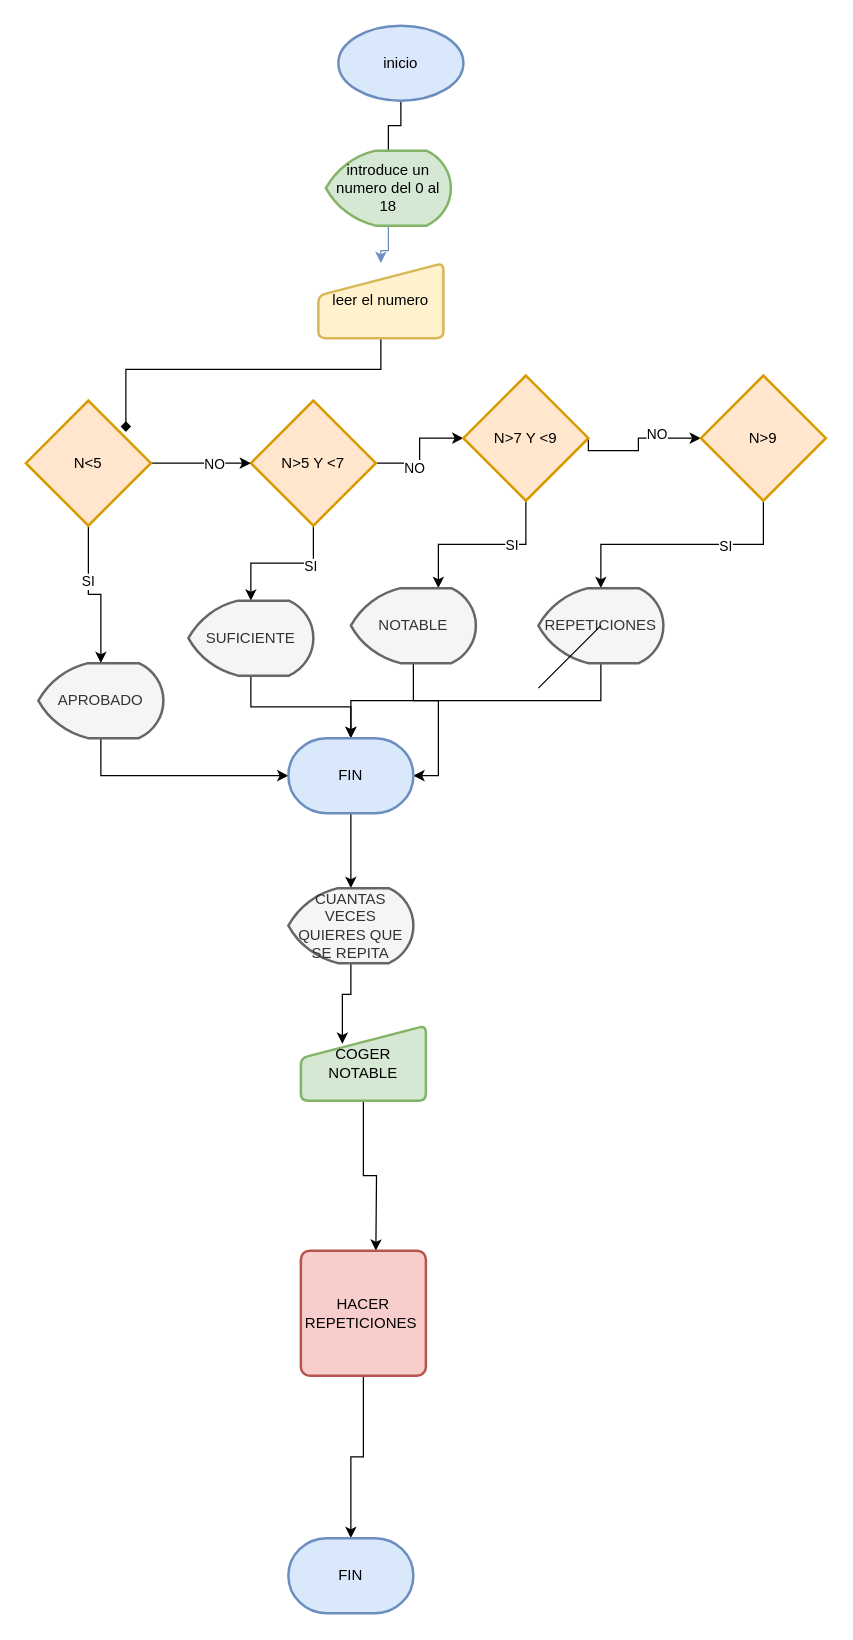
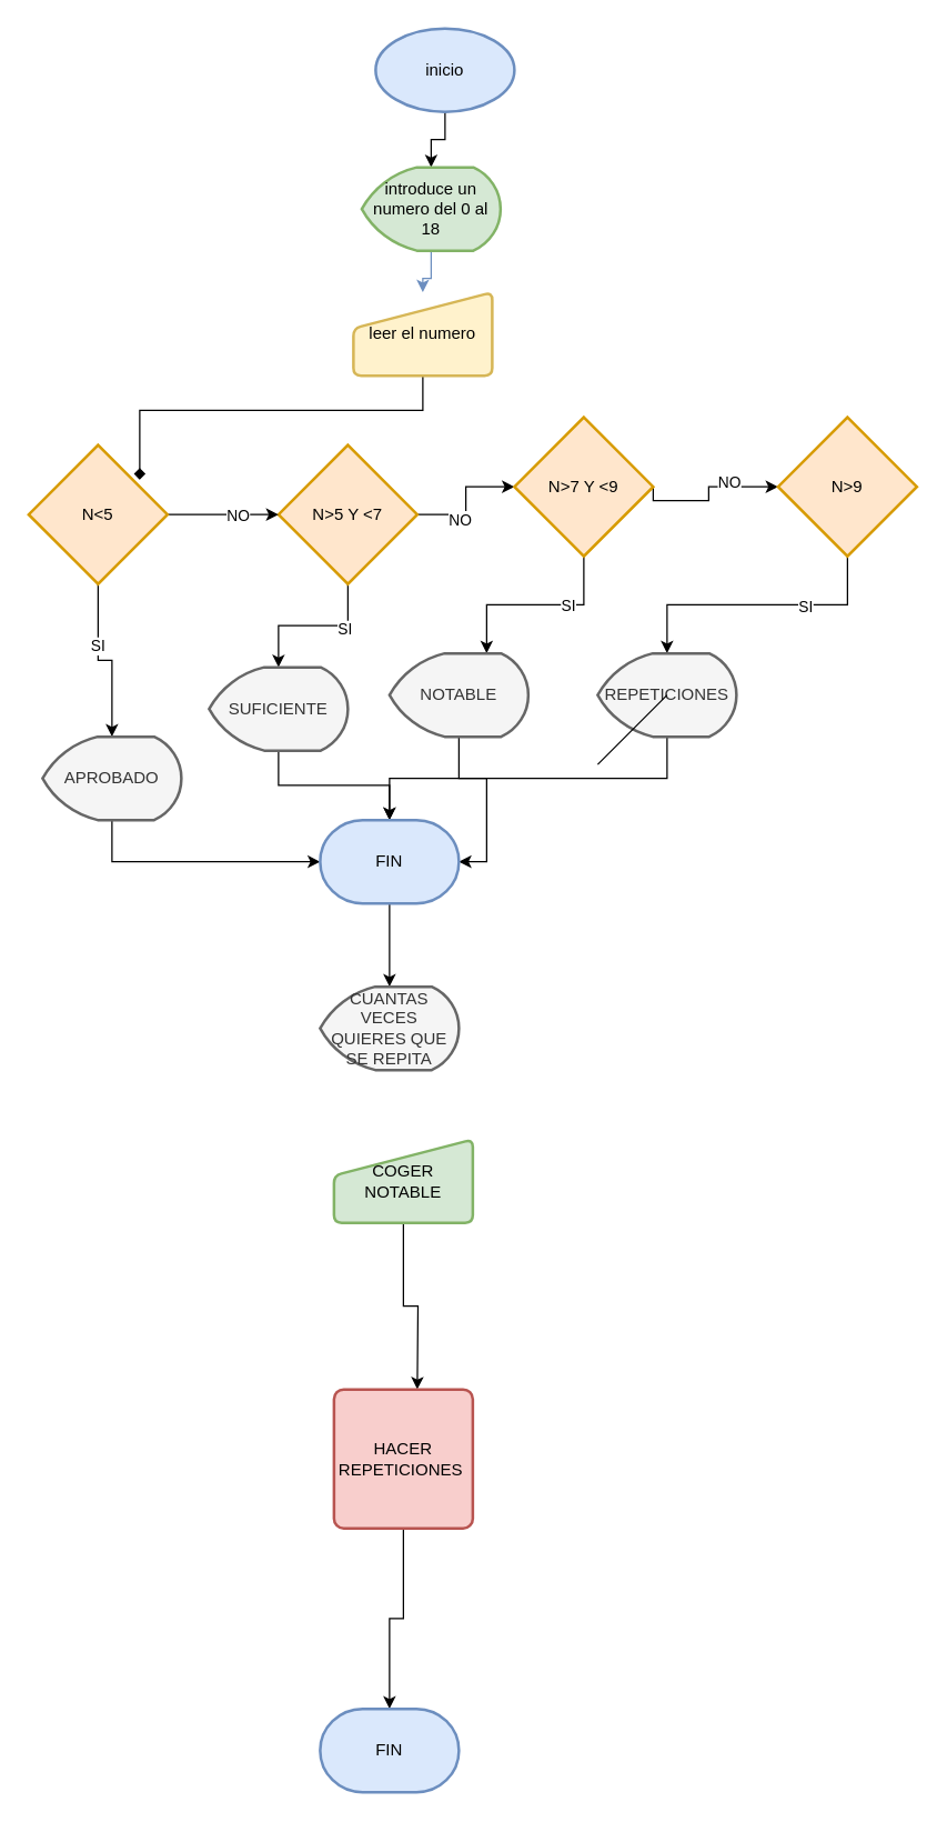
  <mxCell id="0" />
  <mxCell id="1" parent="0" />
- <mxCell id="2" style="edgeStyle=orthogonalEdgeStyle;rounded=0;orthogonalLoop=1;jettySize=auto;html=1;exitX=0.5;exitY=1;exitDx=0;exitDy=0;exitPerimeter=0;entryX=0.5;entryY=0;entryDx=0;entryDy=0;entryPerimeter=0;endArrow=none;" edge="1" parent="1" source="3" target="5"><mxGeometry relative="1" as="geometry" /></mxCell>
+ <mxCell id="2" style="edgeStyle=orthogonalEdgeStyle;rounded=0;orthogonalLoop=1;jettySize=auto;html=1;exitX=0.5;exitY=1;exitDx=0;exitDy=0;exitPerimeter=0;entryX=0.5;entryY=0;entryDx=0;entryDy=0;entryPerimeter=0;" edge="1" parent="1" source="3" target="5"><mxGeometry relative="1" as="geometry" /></mxCell>
  <mxCell id="3" value="&lt;font style=&quot;vertical-align: inherit;&quot;&gt;&lt;font style=&quot;vertical-align: inherit;&quot;&gt;inicio&lt;/font&gt;&lt;/font&gt;" style="strokeWidth=2;html=1;shape=mxgraph.flowchart.start_1;whiteSpace=wrap;fillColor=#dae8fc;strokeColor=#6c8ebf;" vertex="1" parent="1"><mxGeometry x="270" y="20" width="100" height="60" as="geometry" /></mxCell>
  <mxCell id="4" style="edgeStyle=orthogonalEdgeStyle;rounded=0;orthogonalLoop=1;jettySize=auto;html=1;exitX=0.5;exitY=1;exitDx=0;exitDy=0;exitPerimeter=0;fillColor=#dae8fc;strokeColor=#6c8ebf;" edge="1" parent="1" source="5" target="7"><mxGeometry relative="1" as="geometry" /></mxCell>
  <mxCell id="5" value="introduce un numero del 0 al 18" style="strokeWidth=2;html=1;shape=mxgraph.flowchart.display;whiteSpace=wrap;fillColor=#d5e8d4;strokeColor=#82b366;" vertex="1" parent="1"><mxGeometry x="260" y="120" width="100" height="60" as="geometry" /></mxCell>
  <mxCell id="6" style="edgeStyle=orthogonalEdgeStyle;rounded=0;orthogonalLoop=1;jettySize=auto;html=1;exitX=0.5;exitY=1;exitDx=0;exitDy=0;entryX=0.8;entryY=0.25;entryDx=0;entryDy=0;entryPerimeter=0;endArrow=diamond;" edge="1" parent="1" source="7" target="17"><mxGeometry relative="1" as="geometry" /></mxCell>
  <mxCell id="7" value="leer el numero" style="html=1;strokeWidth=2;shape=manualInput;whiteSpace=wrap;rounded=1;size=26;arcSize=11;fillColor=#fff2cc;strokeColor=#d6b656;" vertex="1" parent="1"><mxGeometry x="254" y="210" width="100" height="60" as="geometry" /></mxCell>
  <mxCell id="8" style="edgeStyle=orthogonalEdgeStyle;rounded=0;orthogonalLoop=1;jettySize=auto;html=1;exitX=1;exitY=0.5;exitDx=0;exitDy=0;exitPerimeter=0;" edge="1" parent="1" source="12" target="22"><mxGeometry relative="1" as="geometry" /></mxCell>
  <mxCell id="9" value="NO" style="edgeLabel;html=1;align=center;verticalAlign=middle;resizable=0;points=[];" vertex="1" connectable="0" parent="8"><mxGeometry x="-0.333" y="-3" relative="1" as="geometry"><mxPoint as="offset" /></mxGeometry></mxCell>
  <mxCell id="10" style="edgeStyle=orthogonalEdgeStyle;rounded=0;orthogonalLoop=1;jettySize=auto;html=1;exitX=0.5;exitY=1;exitDx=0;exitDy=0;exitPerimeter=0;entryX=0.5;entryY=0;entryDx=0;entryDy=0;entryPerimeter=0;" edge="1" parent="1" source="12" target="29"><mxGeometry relative="1" as="geometry" /></mxCell>
  <mxCell id="11" value="SI" style="edgeLabel;html=1;align=center;verticalAlign=middle;resizable=0;points=[];" vertex="1" connectable="0" parent="10"><mxGeometry x="-0.4" y="2" relative="1" as="geometry"><mxPoint as="offset" /></mxGeometry></mxCell>
  <mxCell id="12" value="N&amp;gt;5 Y &amp;lt;7" style="strokeWidth=2;html=1;shape=mxgraph.flowchart.decision;whiteSpace=wrap;fillColor=#ffe6cc;strokeColor=#d79b00;" vertex="1" parent="1"><mxGeometry x="200" y="320" width="100" height="100" as="geometry" /></mxCell>
  <mxCell id="13" style="edgeStyle=orthogonalEdgeStyle;rounded=0;orthogonalLoop=1;jettySize=auto;html=1;exitX=1;exitY=0.5;exitDx=0;exitDy=0;exitPerimeter=0;entryX=0;entryY=0.5;entryDx=0;entryDy=0;entryPerimeter=0;" edge="1" parent="1" source="17" target="12"><mxGeometry relative="1" as="geometry" /></mxCell>
  <mxCell id="14" value="NO" style="edgeLabel;html=1;align=center;verticalAlign=middle;resizable=0;points=[];" vertex="1" connectable="0" parent="13"><mxGeometry x="0.25" relative="1" as="geometry"><mxPoint as="offset" /></mxGeometry></mxCell>
  <mxCell id="15" style="edgeStyle=orthogonalEdgeStyle;rounded=0;orthogonalLoop=1;jettySize=auto;html=1;exitX=0.5;exitY=1;exitDx=0;exitDy=0;exitPerimeter=0;entryX=0.5;entryY=0;entryDx=0;entryDy=0;entryPerimeter=0;" edge="1" parent="1" source="17" target="27"><mxGeometry relative="1" as="geometry"><Array as="points"><mxPoint x="70" y="475" /><mxPoint x="80" y="475" /></Array></mxGeometry></mxCell>
  <mxCell id="16" value="SI" style="edgeLabel;html=1;align=center;verticalAlign=middle;resizable=0;points=[];" vertex="1" connectable="0" parent="15"><mxGeometry x="-0.267" y="-1" relative="1" as="geometry"><mxPoint as="offset" /></mxGeometry></mxCell>
  <mxCell id="17" value="N&amp;lt;5" style="strokeWidth=2;html=1;shape=mxgraph.flowchart.decision;whiteSpace=wrap;fillColor=#ffe6cc;strokeColor=#d79b00;" vertex="1" parent="1"><mxGeometry x="20" y="320" width="100" height="100" as="geometry" /></mxCell>
  <mxCell id="18" style="edgeStyle=orthogonalEdgeStyle;rounded=0;orthogonalLoop=1;jettySize=auto;html=1;exitX=1;exitY=0.5;exitDx=0;exitDy=0;exitPerimeter=0;" edge="1" parent="1" source="22" target="25"><mxGeometry relative="1" as="geometry"><Array as="points"><mxPoint x="470" y="360" /><mxPoint x="510" y="360" /><mxPoint x="510" y="350" /></Array></mxGeometry></mxCell>
  <mxCell id="19" value="NO" style="edgeLabel;html=1;align=center;verticalAlign=middle;resizable=0;points=[];" vertex="1" connectable="0" parent="18"><mxGeometry x="0.345" y="4" relative="1" as="geometry"><mxPoint as="offset" /></mxGeometry></mxCell>
  <mxCell id="20" style="edgeStyle=orthogonalEdgeStyle;rounded=0;orthogonalLoop=1;jettySize=auto;html=1;exitX=0.5;exitY=1;exitDx=0;exitDy=0;exitPerimeter=0;entryX=0.7;entryY=0;entryDx=0;entryDy=0;entryPerimeter=0;" edge="1" parent="1" source="22" target="33"><mxGeometry relative="1" as="geometry" /></mxCell>
  <mxCell id="21" value="SI" style="edgeLabel;html=1;align=center;verticalAlign=middle;resizable=0;points=[];" vertex="1" connectable="0" parent="20"><mxGeometry x="-0.329" relative="1" as="geometry"><mxPoint as="offset" /></mxGeometry></mxCell>
  <mxCell id="22" value="N&amp;gt;7 Y &amp;lt;9" style="strokeWidth=2;html=1;shape=mxgraph.flowchart.decision;whiteSpace=wrap;fillColor=#ffe6cc;strokeColor=#d79b00;" vertex="1" parent="1"><mxGeometry x="370" y="300" width="100" height="100" as="geometry" /></mxCell>
  <mxCell id="23" style="edgeStyle=orthogonalEdgeStyle;rounded=0;orthogonalLoop=1;jettySize=auto;html=1;exitX=0.5;exitY=1;exitDx=0;exitDy=0;exitPerimeter=0;" edge="1" parent="1" source="25" target="31"><mxGeometry relative="1" as="geometry" /></mxCell>
  <mxCell id="24" value="SI" style="edgeLabel;html=1;align=center;verticalAlign=middle;resizable=0;points=[];" vertex="1" connectable="0" parent="23"><mxGeometry x="-0.344" y="1" relative="1" as="geometry"><mxPoint as="offset" /></mxGeometry></mxCell>
  <mxCell id="25" value="N&amp;gt;9" style="strokeWidth=2;html=1;shape=mxgraph.flowchart.decision;whiteSpace=wrap;fillColor=#ffe6cc;strokeColor=#d79b00;" vertex="1" parent="1"><mxGeometry x="560" y="300" width="100" height="100" as="geometry" /></mxCell>
  <mxCell id="26" style="edgeStyle=orthogonalEdgeStyle;rounded=0;orthogonalLoop=1;jettySize=auto;html=1;exitX=0.5;exitY=1;exitDx=0;exitDy=0;exitPerimeter=0;" edge="1" parent="1" source="27" target="35"><mxGeometry relative="1" as="geometry" /></mxCell>
  <mxCell id="27" value="APROBADO" style="strokeWidth=2;html=1;shape=mxgraph.flowchart.display;whiteSpace=wrap;fillColor=#f5f5f5;fontColor=#333333;strokeColor=#666666;" vertex="1" parent="1"><mxGeometry x="30" y="530" width="100" height="60" as="geometry" /></mxCell>
  <mxCell id="28" style="edgeStyle=orthogonalEdgeStyle;rounded=0;orthogonalLoop=1;jettySize=auto;html=1;exitX=0.5;exitY=1;exitDx=0;exitDy=0;exitPerimeter=0;" edge="1" parent="1" source="29" target="35"><mxGeometry relative="1" as="geometry" /></mxCell>
  <mxCell id="29" value="SUFICIENTE" style="strokeWidth=2;html=1;shape=mxgraph.flowchart.display;whiteSpace=wrap;fillColor=#f5f5f5;fontColor=#333333;strokeColor=#666666;" vertex="1" parent="1"><mxGeometry x="150" y="480" width="100" height="60" as="geometry" /></mxCell>
  <mxCell id="30" style="edgeStyle=orthogonalEdgeStyle;rounded=0;orthogonalLoop=1;jettySize=auto;html=1;exitX=0.5;exitY=1;exitDx=0;exitDy=0;exitPerimeter=0;" edge="1" parent="1" source="31" target="35"><mxGeometry relative="1" as="geometry" /></mxCell>
  <mxCell id="31" value="REPETICIONES" style="strokeWidth=2;html=1;shape=mxgraph.flowchart.display;whiteSpace=wrap;fillColor=#f5f5f5;fontColor=#333333;strokeColor=#666666;" vertex="1" parent="1"><mxGeometry x="430" y="470" width="100" height="60" as="geometry" /></mxCell>
  <mxCell id="32" style="edgeStyle=orthogonalEdgeStyle;rounded=0;orthogonalLoop=1;jettySize=auto;html=1;exitX=0.5;exitY=1;exitDx=0;exitDy=0;exitPerimeter=0;entryX=1;entryY=0.5;entryDx=0;entryDy=0;entryPerimeter=0;" edge="1" parent="1" source="33" target="35"><mxGeometry relative="1" as="geometry" /></mxCell>
  <mxCell id="33" value="NOTABLE" style="strokeWidth=2;html=1;shape=mxgraph.flowchart.display;whiteSpace=wrap;fillColor=#f5f5f5;fontColor=#333333;strokeColor=#666666;" vertex="1" parent="1"><mxGeometry x="280" y="470" width="100" height="60" as="geometry" /></mxCell>
  <mxCell id="34" style="edgeStyle=orthogonalEdgeStyle;rounded=0;orthogonalLoop=1;jettySize=auto;html=1;exitX=0.5;exitY=1;exitDx=0;exitDy=0;exitPerimeter=0;entryX=0.5;entryY=0;entryDx=0;entryDy=0;" edge="1" parent="1" source="35"><mxGeometry relative="1" as="geometry"><mxPoint x="280" y="710" as="targetPoint" /></mxGeometry></mxCell>
  <mxCell id="35" value="FIN" style="strokeWidth=2;html=1;shape=mxgraph.flowchart.terminator;whiteSpace=wrap;fillColor=#dae8fc;strokeColor=#6c8ebf;" vertex="1" parent="1"><mxGeometry x="230" y="590" width="100" height="60" as="geometry" /></mxCell>
- <mxCell id="36" style="edgeStyle=orthogonalEdgeStyle;rounded=0;orthogonalLoop=1;jettySize=auto;html=1;exitX=0.5;exitY=1;exitDx=0;exitDy=0;exitPerimeter=0;entryX=0.332;entryY=0.243;entryDx=0;entryDy=0;entryPerimeter=0;" edge="1" parent="1" source="37" target="39"><mxGeometry relative="1" as="geometry" /></mxCell>
  <mxCell id="37" value="CUANTAS VECES QUIERES QUE SE REPITA" style="strokeWidth=2;html=1;shape=mxgraph.flowchart.display;whiteSpace=wrap;fillColor=#f5f5f5;fontColor=#333333;strokeColor=#666666;" vertex="1" parent="1"><mxGeometry x="230" y="710" width="100" height="60" as="geometry" /></mxCell>
  <mxCell id="38" style="edgeStyle=orthogonalEdgeStyle;rounded=0;orthogonalLoop=1;jettySize=auto;html=1;exitX=0.5;exitY=1;exitDx=0;exitDy=0;entryX=0.5;entryY=0;entryDx=0;entryDy=0;entryPerimeter=0;" edge="1" parent="1" source="39"><mxGeometry relative="1" as="geometry"><mxPoint x="300" y="1000" as="targetPoint" /></mxGeometry></mxCell>
  <mxCell id="39" value="COGER NOTABLE" style="html=1;strokeWidth=2;shape=manualInput;whiteSpace=wrap;rounded=1;size=26;arcSize=11;fillColor=#d5e8d4;strokeColor=#82b366;" vertex="1" parent="1"><mxGeometry x="240" y="820" width="100" height="60" as="geometry" /></mxCell>
  <mxCell id="40" value="" style="endArrow=none;html=1;rounded=0;" edge="1" parent="1"><mxGeometry width="50" height="50" relative="1" as="geometry"><mxPoint x="430" y="550" as="sourcePoint" /><mxPoint x="480" y="500" as="targetPoint" /></mxGeometry></mxCell>
  <mxCell id="41" style="edgeStyle=orthogonalEdgeStyle;rounded=0;orthogonalLoop=1;jettySize=auto;html=1;exitX=0.5;exitY=1;exitDx=0;exitDy=0;entryX=0.5;entryY=0;entryDx=0;entryDy=0;entryPerimeter=0;" edge="1" parent="1" source="42" target="43"><mxGeometry relative="1" as="geometry" /></mxCell>
  <mxCell id="42" value="HACER REPETICIONES&amp;nbsp;" style="rounded=1;whiteSpace=wrap;html=1;absoluteArcSize=1;arcSize=14;strokeWidth=2;fillColor=#f8cecc;strokeColor=#b85450;" vertex="1" parent="1"><mxGeometry x="240" y="1000" width="100" height="100" as="geometry" /></mxCell>
  <mxCell id="43" value="FIN" style="strokeWidth=2;html=1;shape=mxgraph.flowchart.terminator;whiteSpace=wrap;fillColor=#dae8fc;strokeColor=#6c8ebf;" vertex="1" parent="1"><mxGeometry x="230" y="1230" width="100" height="60" as="geometry" /></mxCell>
